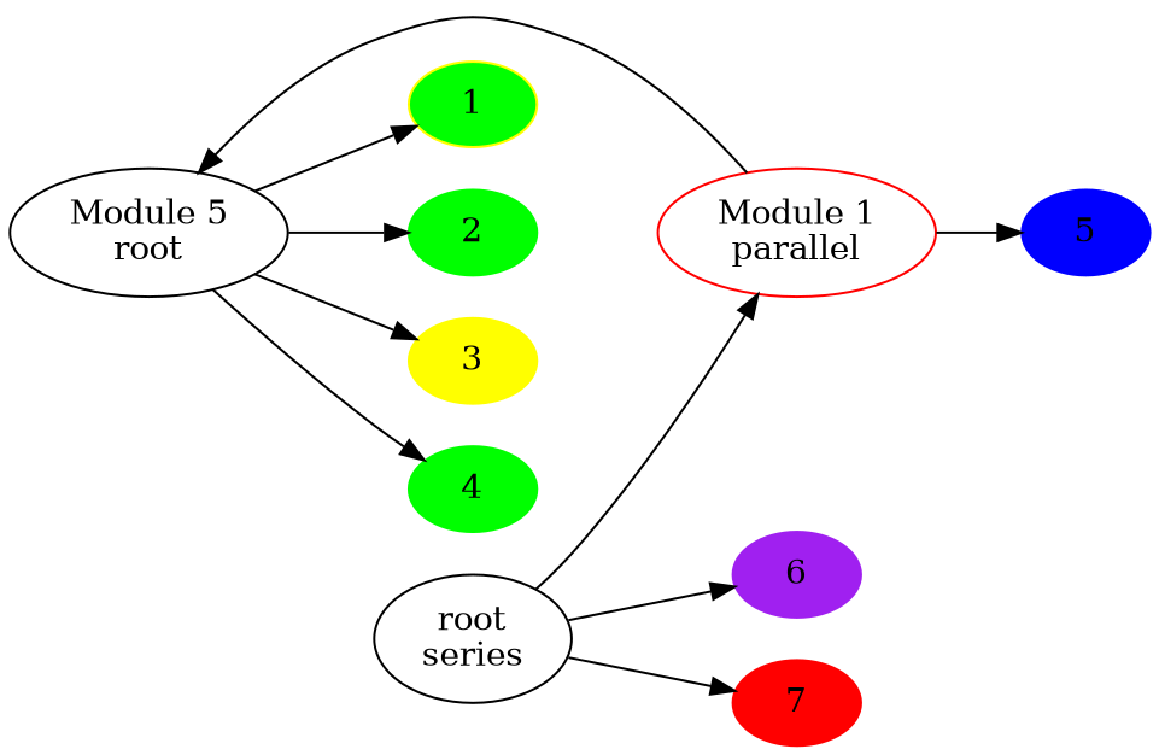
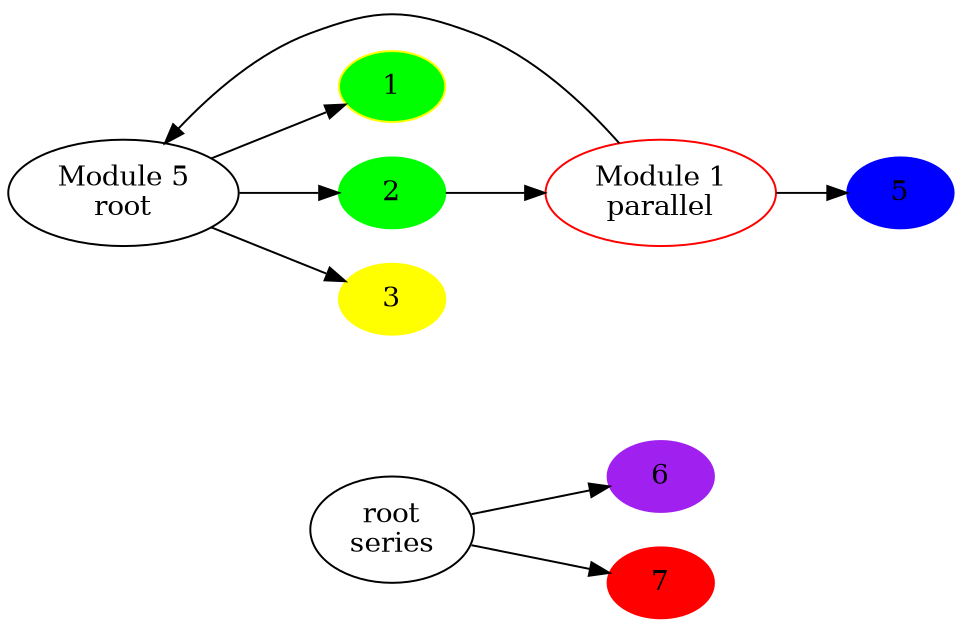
  digraph {
    rankdir=LR
    node [style=filled]
    1 [color=yellow fillcolor=green]
    2 [color=green]
    3 [color=yellow]
-   4 [color=green]
    5 [color=blue]
    6 [color=purple]
    7 [color=red]
    root [label="\N\nseries" style=""]
    "Module 1" [color=red label="\N\nparallel" style=""]
    "Module 5" [label="\N\nroot" style=""]
    subgraph sub_1 {
      1
      2
      3
-     4
      5
      6
      7
    }
    root -> 6
    root -> 7
-   root -> "Module 1"
+   2 -> "Module 1"
    "Module 1" -> 5
    "Module 1" -> "Module 5"
    "Module 5" -> 1
    "Module 5" -> 2
    "Module 5" -> 3
-   "Module 5" -> 4
  }
